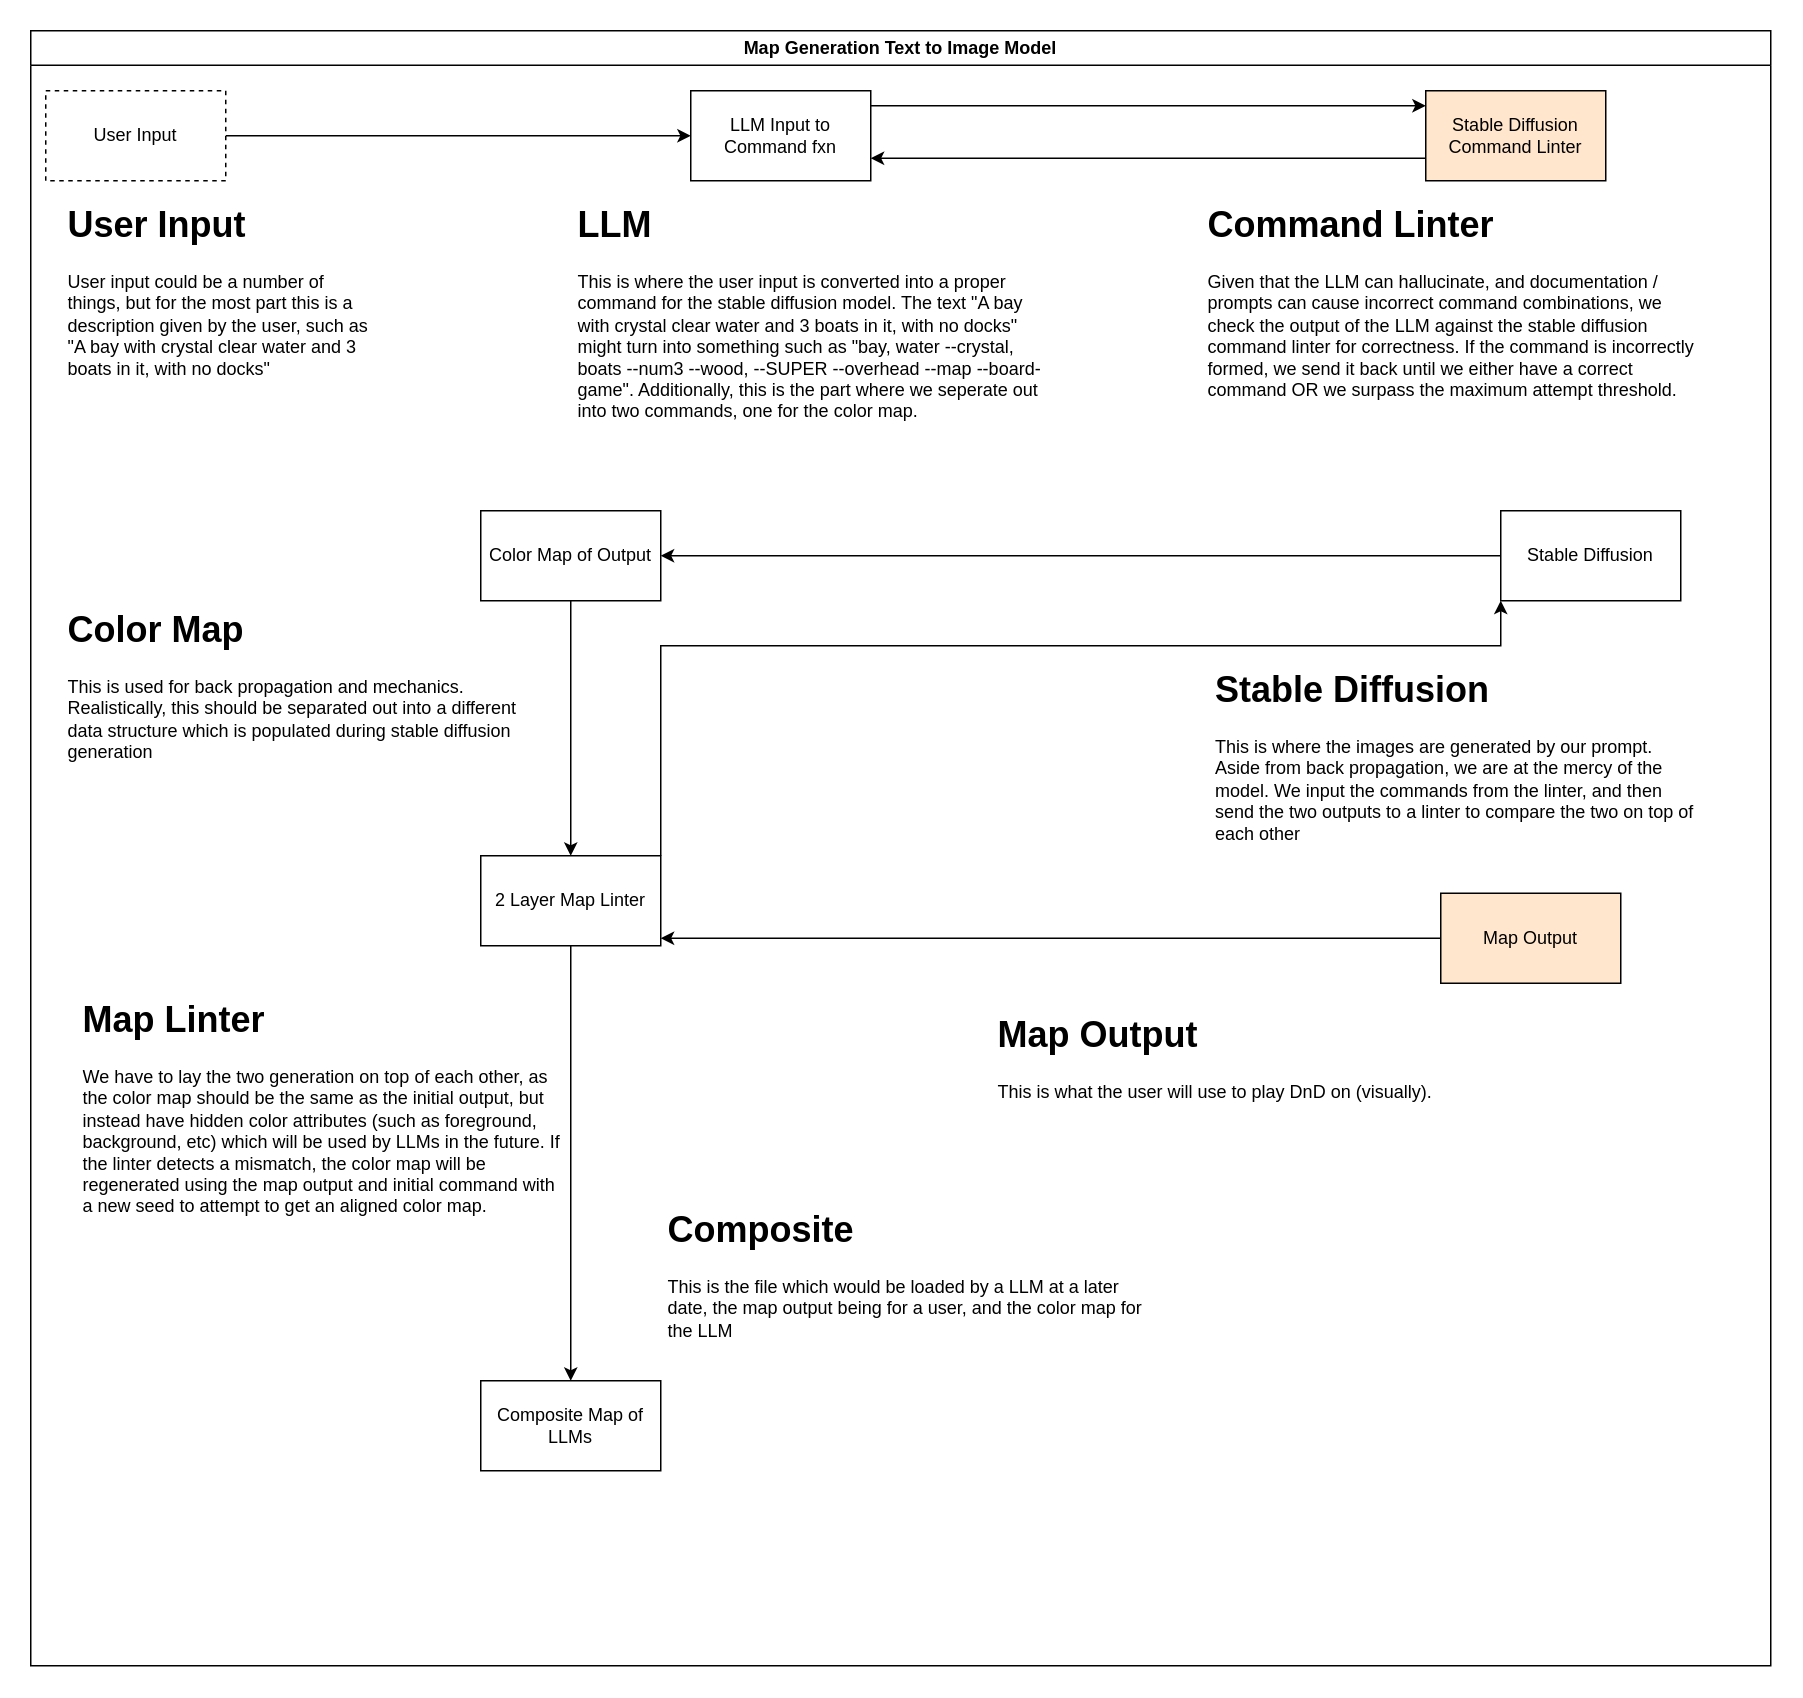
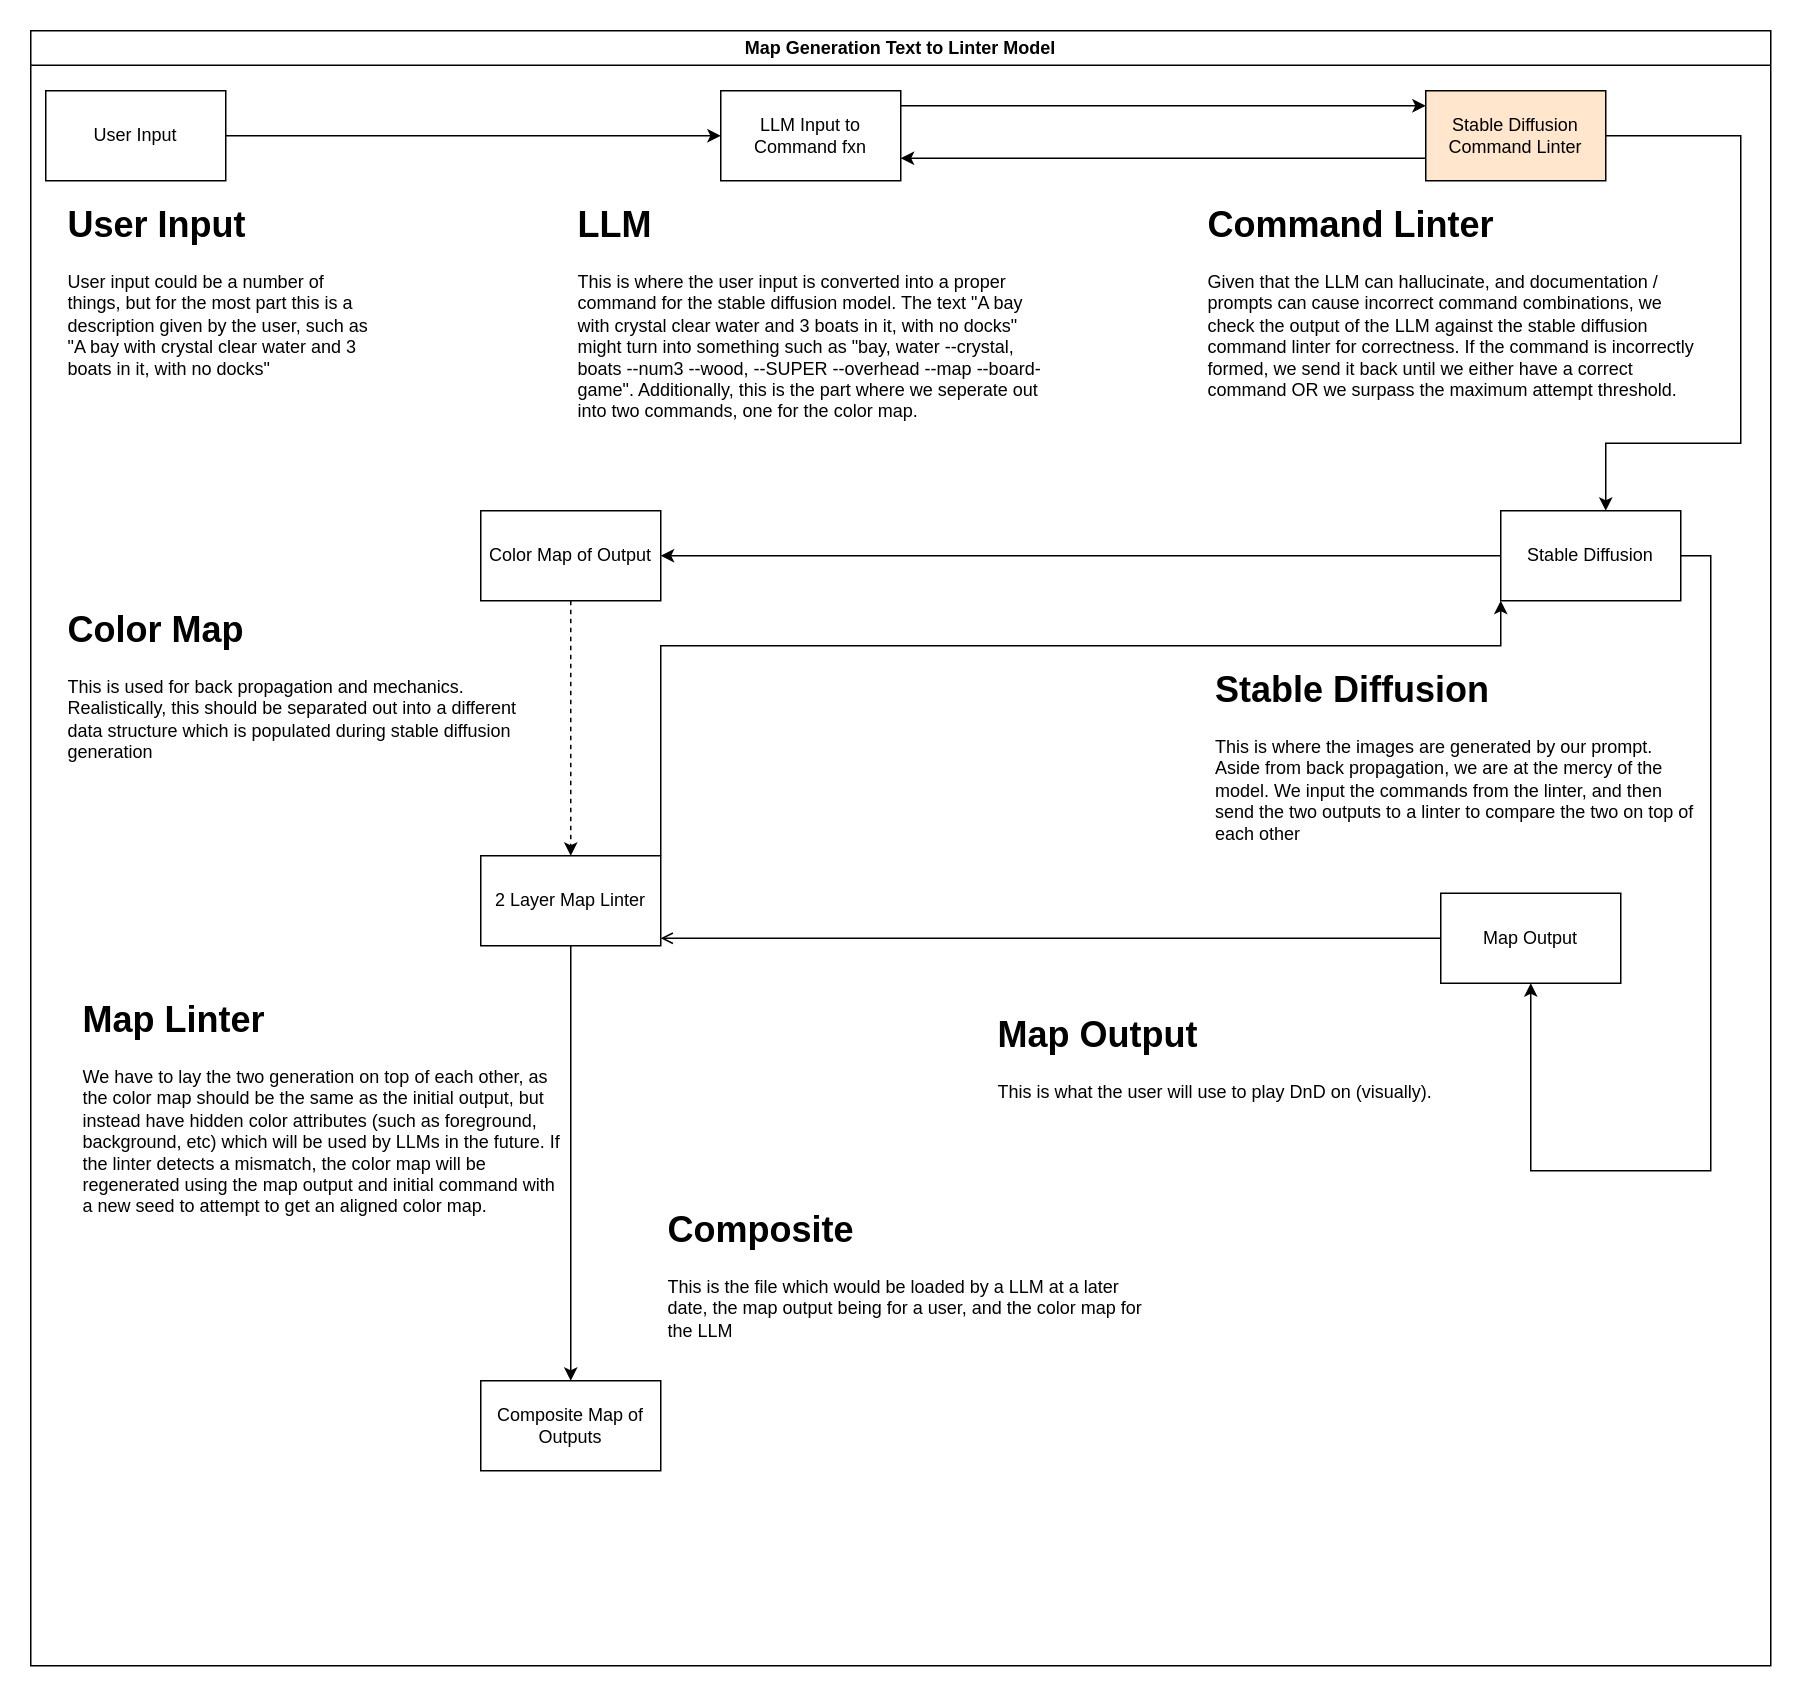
  <mxCell id="0" />
  <mxCell id="1" parent="0" />
- <mxCell id="2" value="Map Generation Text to Image Model" style="swimlane;whiteSpace=wrap;html=1;" vertex="1" parent="1"><mxGeometry y="20" width="1160" height="1090" as="geometry" x="20" /></mxCell>
+ <mxCell id="2" value="Map Generation Text to Linter Model" style="swimlane;whiteSpace=wrap;html=1;" vertex="1" parent="1"><mxGeometry y="20" width="1160" height="1090" as="geometry" x="20" /></mxCell>
  <mxCell id="3" value="" style="edgeStyle=orthogonalEdgeStyle;rounded=0;orthogonalLoop=1;jettySize=auto;html=1;" edge="1" parent="2" source="4" target="6"><mxGeometry relative="1" as="geometry" /></mxCell>
- <mxCell id="4" value="User Input" style="rounded=0;whiteSpace=wrap;html=1;dashed=1;" vertex="1" parent="2"><mxGeometry x="10" y="40" width="120" height="60" as="geometry" /></mxCell>
+ <mxCell id="4" value="User Input" style="rounded=0;whiteSpace=wrap;html=1;" vertex="1" parent="2"><mxGeometry x="10" y="40" width="120" height="60" as="geometry" /></mxCell>
  <mxCell id="5" value="" style="edgeStyle=orthogonalEdgeStyle;rounded=0;orthogonalLoop=1;jettySize=auto;html=1;" edge="1" parent="2" source="6" target="22"><mxGeometry relative="1" as="geometry"><Array as="points"><mxPoint x="600" y="50" /><mxPoint x="600" y="50" /></Array></mxGeometry></mxCell>
- <mxCell id="6" value="LLM Input to Command fxn" style="whiteSpace=wrap;html=1;rounded=0;" vertex="1" parent="2"><mxGeometry x="440" y="40" width="120" height="60" as="geometry" /></mxCell>
+ <mxCell id="6" value="LLM Input to Command fxn" style="whiteSpace=wrap;html=1;rounded=0;" vertex="1" parent="2"><mxGeometry x="460" y="40" width="120" height="60" as="geometry" /></mxCell>
  <mxCell id="7" style="edgeStyle=orthogonalEdgeStyle;rounded=0;orthogonalLoop=1;jettySize=auto;html=1;exitX=0;exitY=0.75;exitDx=0;exitDy=0;entryX=1;entryY=0.75;entryDx=0;entryDy=0;" edge="1" parent="2" source="22" target="6"><mxGeometry relative="1" as="geometry" /></mxCell>
+ <mxCell id="8" value="" style="edgeStyle=orthogonalEdgeStyle;rounded=0;orthogonalLoop=1;jettySize=auto;html=1;exitX=0.5;exitY=1;exitDx=0;exitDy=0;" edge="1" parent="2" source="22" target="12"><mxGeometry relative="1" as="geometry"><mxPoint x="660" y="410" as="sourcePoint" /><Array as="points"><mxPoint x="990" y="70" /><mxPoint x="1140" y="70" /><mxPoint x="1140" y="275" /><mxPoint x="1050" y="275" /></Array></mxGeometry></mxCell>
  <mxCell id="9" value="&lt;h1&gt;User Input&lt;br&gt;&lt;/h1&gt;&lt;p&gt;User input could be a number of things, but for the most part this is a description given by the user, such as &quot;A bay with crystal clear water and 3 boats in it, with no docks&quot;&lt;br&gt;&lt;/p&gt;" style="text;html=1;strokeColor=none;fillColor=none;spacing=5;spacingTop=-20;whiteSpace=wrap;overflow=hidden;rounded=0;" vertex="1" parent="2"><mxGeometry x="20" y="110" width="210" height="180" as="geometry" /></mxCell>
  <mxCell id="10" value="" style="edgeStyle=orthogonalEdgeStyle;rounded=0;orthogonalLoop=1;jettySize=auto;html=1;" edge="1" parent="2" source="12" target="14"><mxGeometry relative="1" as="geometry" /></mxCell>
+ <mxCell id="11" value="" style="edgeStyle=orthogonalEdgeStyle;rounded=0;orthogonalLoop=1;jettySize=auto;html=1;" edge="1" parent="2" source="12" target="16"><mxGeometry relative="1" as="geometry"><Array as="points"><mxPoint x="1120" y="350" /><mxPoint x="1120" y="760" /></Array></mxGeometry></mxCell>
  <mxCell id="12" value="Stable Diffusion" style="whiteSpace=wrap;html=1;rounded=0;" vertex="1" parent="2"><mxGeometry x="980" y="320" width="120" height="60" as="geometry" /></mxCell>
- <mxCell id="13" value="" style="edgeStyle=orthogonalEdgeStyle;rounded=0;orthogonalLoop=1;jettySize=auto;html=1;" edge="1" parent="2" source="14" target="19"><mxGeometry relative="1" as="geometry" /></mxCell>
+ <mxCell id="13" value="" style="edgeStyle=orthogonalEdgeStyle;rounded=0;orthogonalLoop=1;jettySize=auto;html=1;dashed=1;" edge="1" parent="2" source="14" target="19"><mxGeometry relative="1" as="geometry" /></mxCell>
  <mxCell id="14" value="Color Map of Output" style="whiteSpace=wrap;html=1;rounded=0;" vertex="1" parent="2"><mxGeometry x="300" y="320" width="120" height="60" as="geometry" /></mxCell>
- <mxCell id="15" value="" style="edgeStyle=orthogonalEdgeStyle;rounded=0;orthogonalLoop=1;jettySize=auto;html=1;" edge="1" parent="2" source="16" target="19"><mxGeometry relative="1" as="geometry"><Array as="points"><mxPoint x="810" y="605" /><mxPoint x="810" y="605" /></Array></mxGeometry></mxCell>
- <mxCell id="16" value="Map Output" style="whiteSpace=wrap;html=1;rounded=0;fillColor=#ffe6cc;" vertex="1" parent="2"><mxGeometry x="940" y="575" width="120" height="60" as="geometry" /></mxCell>
+ <mxCell id="15" value="" style="edgeStyle=orthogonalEdgeStyle;rounded=0;orthogonalLoop=1;jettySize=auto;html=1;endArrow=open;" edge="1" parent="2" source="16" target="19"><mxGeometry relative="1" as="geometry"><Array as="points"><mxPoint x="810" y="605" /><mxPoint x="810" y="605" /></Array></mxGeometry></mxCell>
+ <mxCell id="16" value="Map Output" style="whiteSpace=wrap;html=1;rounded=0;" vertex="1" parent="2"><mxGeometry x="940" y="575" width="120" height="60" as="geometry" /></mxCell>
  <mxCell id="17" style="edgeStyle=orthogonalEdgeStyle;rounded=0;orthogonalLoop=1;jettySize=auto;html=1;exitX=1;exitY=0;exitDx=0;exitDy=0;entryX=0;entryY=1;entryDx=0;entryDy=0;" edge="1" parent="2" source="19" target="12"><mxGeometry relative="1" as="geometry"><Array as="points"><mxPoint x="420" y="410" /><mxPoint x="980" y="410" /></Array></mxGeometry></mxCell>
  <mxCell id="18" value="" style="edgeStyle=orthogonalEdgeStyle;rounded=0;orthogonalLoop=1;jettySize=auto;html=1;" edge="1" parent="2" source="19" target="20"><mxGeometry relative="1" as="geometry" /></mxCell>
  <mxCell id="19" value="2 Layer Map Linter" style="whiteSpace=wrap;html=1;rounded=0;" vertex="1" parent="2"><mxGeometry x="300" y="550" width="120" height="60" as="geometry" /></mxCell>
- <mxCell id="20" value="Composite Map of LLMs" style="whiteSpace=wrap;html=1;rounded=0;" vertex="1" parent="2"><mxGeometry x="300" y="900" width="120" height="60" as="geometry" /></mxCell>
+ <mxCell id="20" value="Composite Map of Outputs" style="whiteSpace=wrap;html=1;rounded=0;" vertex="1" parent="2"><mxGeometry x="300" y="900" width="120" height="60" as="geometry" /></mxCell>
  <mxCell id="21" value="&lt;h1&gt;LLM&lt;br&gt;&lt;/h1&gt;&lt;p&gt;This is where the user input is converted into a proper command for the stable diffusion model. The text &quot;A bay with crystal clear water and 3 boats in it, with no docks&quot; might turn into something such as &quot;bay, water --crystal, boats --num3 --wood, --SUPER --overhead --map --board-game&quot;. Additionally, this is the part where we seperate out into two commands, one for the color map.&lt;br&gt;&lt;/p&gt;" style="text;html=1;strokeColor=none;fillColor=none;spacing=5;spacingTop=-20;whiteSpace=wrap;overflow=hidden;rounded=0;" vertex="1" parent="2"><mxGeometry x="360" y="110" width="325" height="250" as="geometry" /></mxCell>
  <mxCell id="22" value="Stable Diffusion Command Linter" style="whiteSpace=wrap;html=1;rounded=0;fillColor=#ffe6cc;" vertex="1" parent="2"><mxGeometry x="930" y="40" width="120" height="60" as="geometry" /></mxCell>
  <mxCell id="23" value="&lt;h1&gt;Command Linter&lt;br&gt;&lt;/h1&gt;&lt;p&gt;Given that the LLM can hallucinate, and documentation / prompts can cause incorrect command combinations, we check the output of the LLM against the stable diffusion command linter for correctness. If the command is incorrectly formed, we send it back until we either have a correct command OR we surpass the maximum attempt threshold. &lt;br&gt;&lt;/p&gt;" style="text;html=1;strokeColor=none;fillColor=none;spacing=5;spacingTop=-20;whiteSpace=wrap;overflow=hidden;rounded=0;" vertex="1" parent="2"><mxGeometry x="780" y="110" width="340" height="210" as="geometry" /></mxCell>
  <mxCell id="24" value="&lt;h1&gt;Stable Diffusion&lt;br&gt;&lt;/h1&gt;&lt;p&gt;This is where the images are generated by our prompt. Aside from back propagation, we are at the mercy of the model. We input the commands from the linter, and then send the two outputs to a linter to compare the two on top of each other&lt;br&gt;&lt;/p&gt;" style="text;html=1;strokeColor=none;fillColor=none;spacing=5;spacingTop=-20;whiteSpace=wrap;overflow=hidden;rounded=0;" vertex="1" parent="2"><mxGeometry x="785" y="420" width="330" height="170" as="geometry" /></mxCell>
  <mxCell id="25" value="&lt;h1&gt;Color Map&lt;br&gt;&lt;/h1&gt;&lt;p&gt;This is used for back propagation and mechanics. Realistically, this should be separated out into a different data structure which is populated during stable diffusion generation &lt;br&gt;&lt;/p&gt;" style="text;html=1;strokeColor=none;fillColor=none;spacing=5;spacingTop=-20;whiteSpace=wrap;overflow=hidden;rounded=0;" vertex="1" parent="2"><mxGeometry x="20" y="380" width="330" height="110" as="geometry" /></mxCell>
  <mxCell id="26" value="&lt;h1&gt;Map Output&lt;br&gt;&lt;/h1&gt;&lt;p&gt;This is what the user will use to play DnD on (visually). &lt;br&gt;&lt;/p&gt;" style="text;html=1;strokeColor=none;fillColor=none;spacing=5;spacingTop=-20;whiteSpace=wrap;overflow=hidden;rounded=0;" vertex="1" parent="2"><mxGeometry x="640" y="650" width="330" height="170" as="geometry" /></mxCell>
  <mxCell id="27" value="&lt;h1&gt;Map Linter&lt;br&gt;&lt;/h1&gt;&lt;p&gt;We have to lay the two generation on top of each other, as the color map should be the same as the initial output, but instead have hidden color attributes (such as foreground, background, etc) which will be used by LLMs in the future. If the linter detects a mismatch, the color map will be regenerated using the map output and initial command with a new seed to attempt to get an aligned color map.&lt;br&gt;&lt;/p&gt;" style="text;html=1;strokeColor=none;fillColor=none;spacing=5;spacingTop=-20;whiteSpace=wrap;overflow=hidden;rounded=0;" vertex="1" parent="2"><mxGeometry x="30" y="640" width="330" height="170" as="geometry" /></mxCell>
  <mxCell id="28" value="&lt;h1&gt;Composite&lt;br&gt;&lt;/h1&gt;&lt;p&gt;This is the file which would be loaded by a LLM at a later date, the map output being for a user, and the color map for the LLM&lt;br&gt;&lt;/p&gt;" style="text;html=1;strokeColor=none;fillColor=none;spacing=5;spacingTop=-20;whiteSpace=wrap;overflow=hidden;rounded=0;" vertex="1" parent="2"><mxGeometry x="420" y="780" width="330" height="170" as="geometry" /></mxCell>
